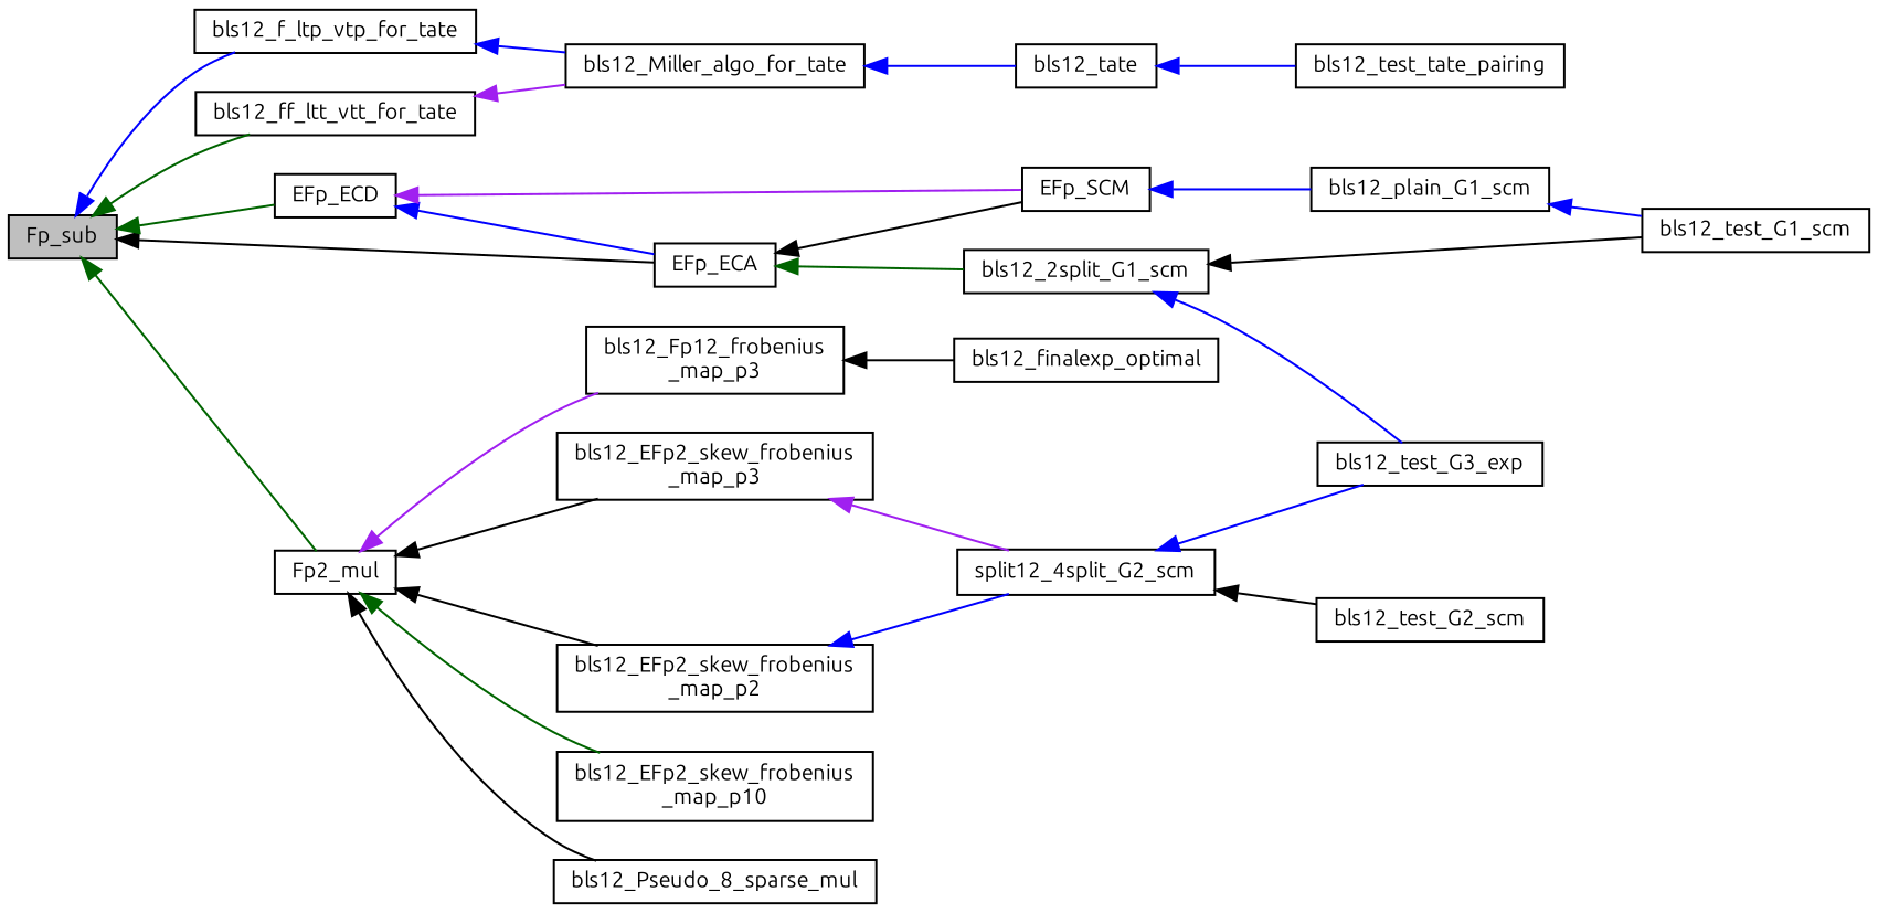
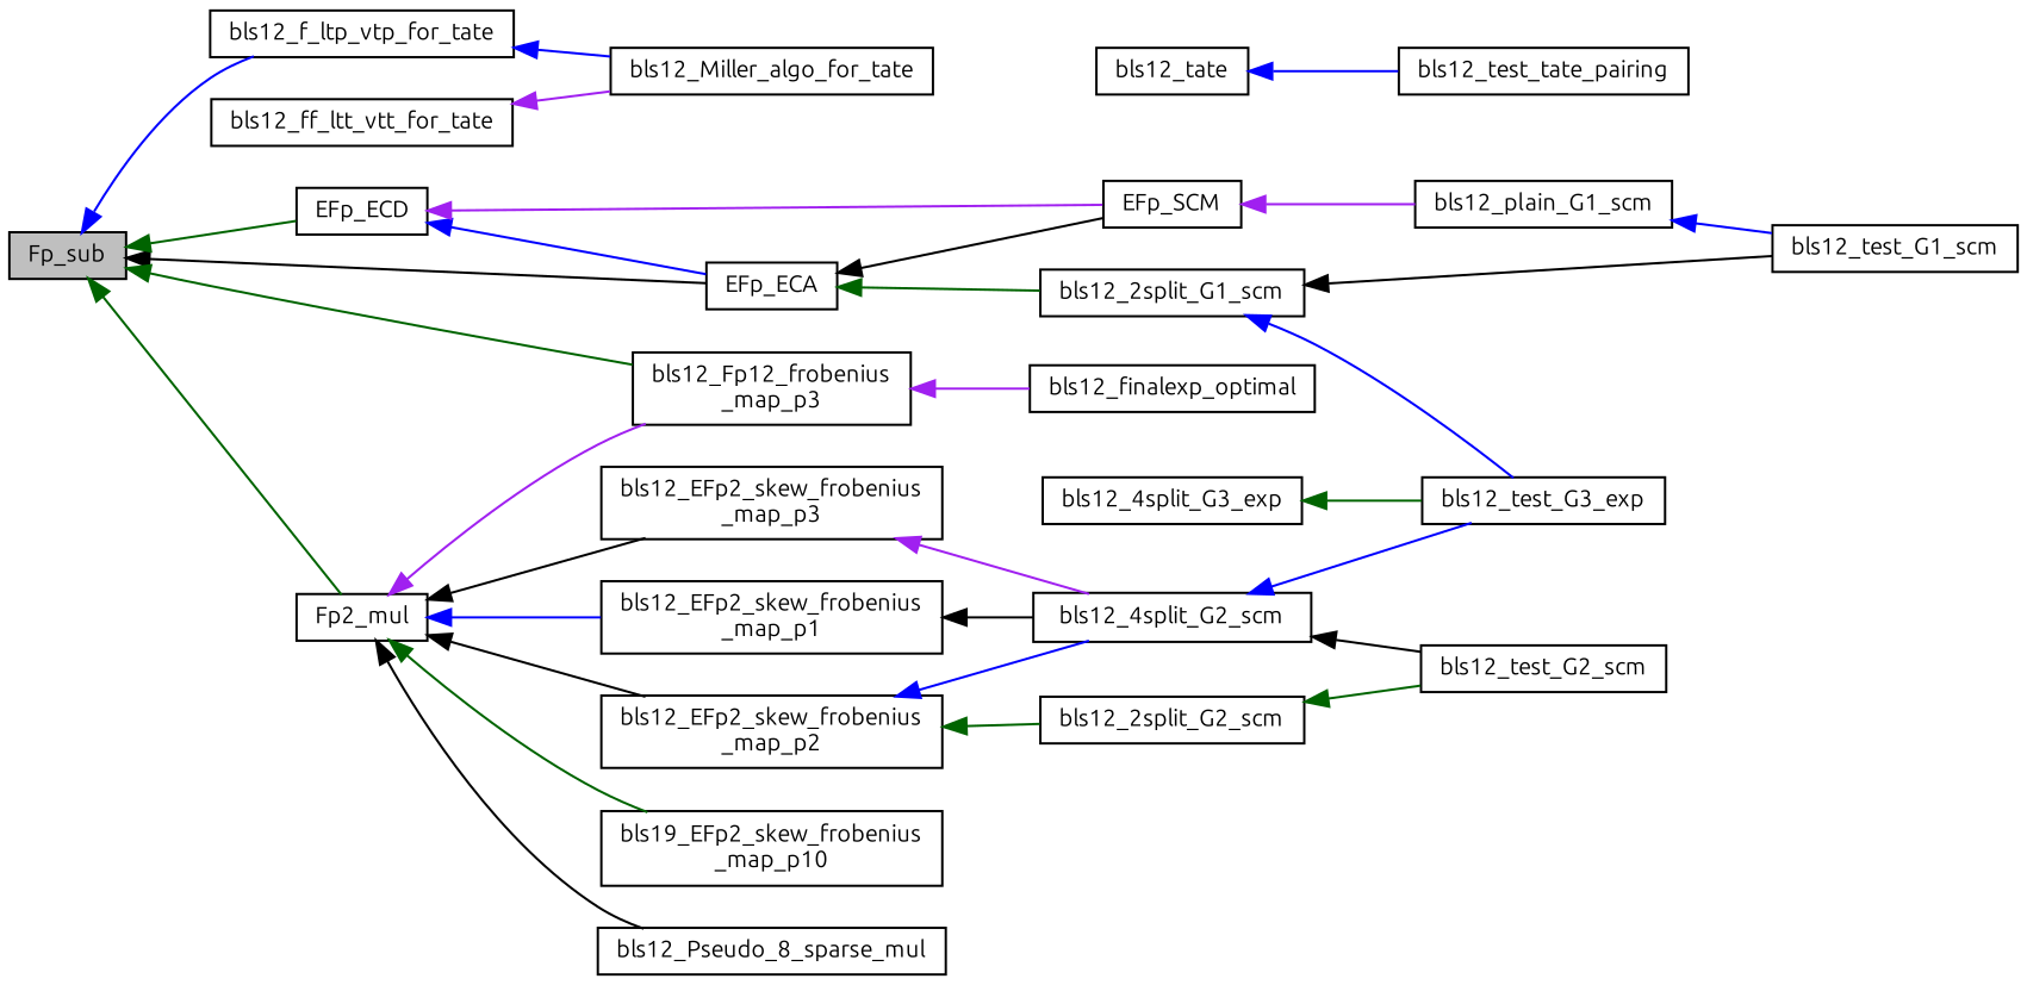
  digraph {
    fontname=Ubuntu
    rankdir=LR
    node [color=black fillcolor=white fontname=Ubuntu fontsize=10 shape=record style=filled]
    edge [color=blue dir=back fontname=Ubuntu fontsize=10 labelfontname=Helvetica labelfontsize=10 style=solid]
    n1 [fillcolor=grey75 fontcolor=black height=0.2 label=Fp_sub width=0.4]
    n2 [height=0.2 label=bls12_f_ltp_vtp_for_tate width=0.4]
    n3 [height=0.2 label=bls12_ff_ltt_vtt_for_tate width=0.4]
    n4 [height=0.2 label=EFp_ECA width=0.4]
    n5 [height=0.2 label=EFp_ECD width=0.4]
    n6 [height=0.2 label=Fp2_mul width=0.4]
    n7 [height=0.2 label=bls12_Miller_algo_for_tate width=0.4]
    n8 [height=0.2 label=bls12_2split_G1_scm width=0.4]
    n9 [height=0.2 label=EFp_SCM width=0.4]
    n10 [height=0.2 label="bls12_Fp12_frobenius\l_map_p3" width=0.4]
    n11 [height=0.2 label=bls12_Pseudo_8_sparse_mul width=0.4]
+   n12 [height=0.2 label="bls12_EFp2_skew_frobenius\l_map_p1" width=0.4]
    n13 [height=0.2 label="bls12_EFp2_skew_frobenius\l_map_p2" width=0.4]
    n14 [height=0.2 label="bls12_EFp2_skew_frobenius\l_map_p3" width=0.4]
-   n15 [height=0.2 label="bls12_EFp2_skew_frobenius\l_map_p10" width=0.4]
+   n15 [height=0.2 label="bls19_EFp2_skew_frobenius\l_map_p10" width=0.4]
    n16 [height=0.2 label=bls12_tate width=0.4]
    n17 [height=0.2 label=bls12_test_tate_pairing width=0.4]
    n18 [height=0.2 label=bls12_test_G1_scm width=0.4]
    n19 [height=0.2 label=bls12_test_G3_exp width=0.4]
    n20 [height=0.2 label=bls12_plain_G1_scm width=0.4]
    n21 [height=0.2 label=bls12_finalexp_optimal width=0.4]
-   n22 [height=0.2 label=split12_4split_G2_scm width=0.4]
+   n22 [height=0.2 label=bls12_4split_G2_scm width=0.4]
+   n23 [height=0.2 label=bls12_2split_G2_scm width=0.4]
+   n24 [height=0.2 label=bls12_4split_G3_exp width=0.4]
    n25 [height=0.2 label=bls12_test_G2_scm width=0.4]
    n1 -> n2
-   n1 -> n3 [color=darkgreen]
+   n1 -> n10 [color=darkgreen]
    n1 -> n4 [color=black]
    n1 -> n5 [color=darkgreen]
    n1 -> n6 [color=darkgreen]
    n2 -> n7
    n3 -> n7 [color=purple]
    n4 -> n8 [color=darkgreen]
    n4 -> n9 [color=black]
    n5 -> n4
    n5 -> n9 [color=purple]
    n6 -> n10 [color=purple]
    n6 -> n11 [color=black]
+   n6 -> n12
    n6 -> n13 [color=black]
    n6 -> n14 [color=black]
    n6 -> n15 [color=darkgreen]
-   n7 -> n16
    n8 -> n18 [color=black]
    n8 -> n19
-   n9 -> n20
-   n10 -> n21 [color=black]
+   n9 -> n20 [color=purple]
+   n10 -> n21 [color=purple]
+   n12 -> n22 [color=black]
    n13 -> n22
+   n13 -> n23 [color=darkgreen]
    n14 -> n22 [color=purple]
    n16 -> n17
    n20 -> n18
    n22 -> n19
    n22 -> n25 [color=black]
+   n23 -> n25 [color=darkgreen]
+   n24 -> n19 [color=darkgreen]
  }
